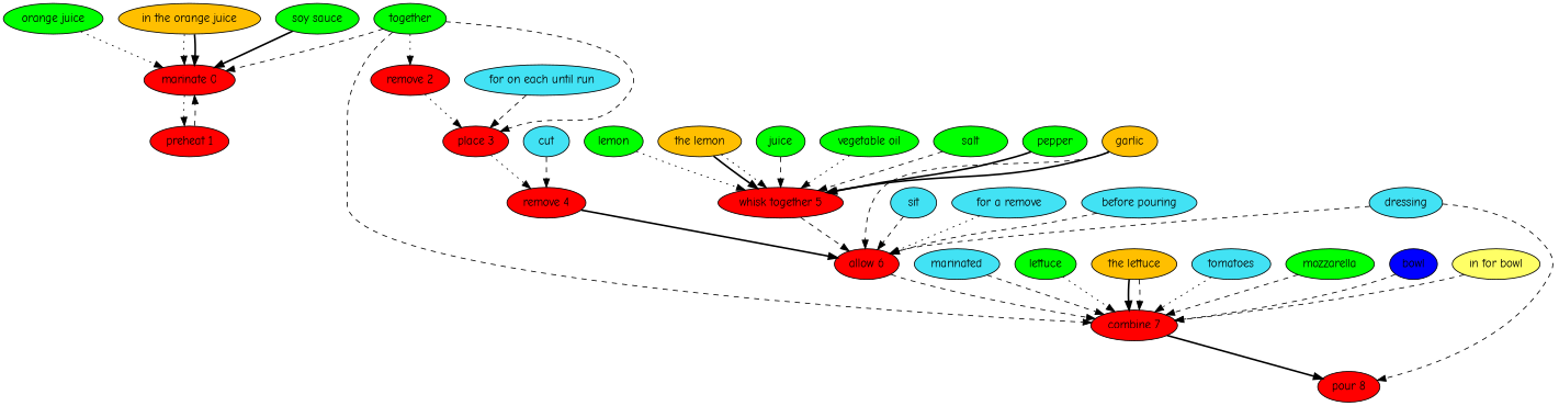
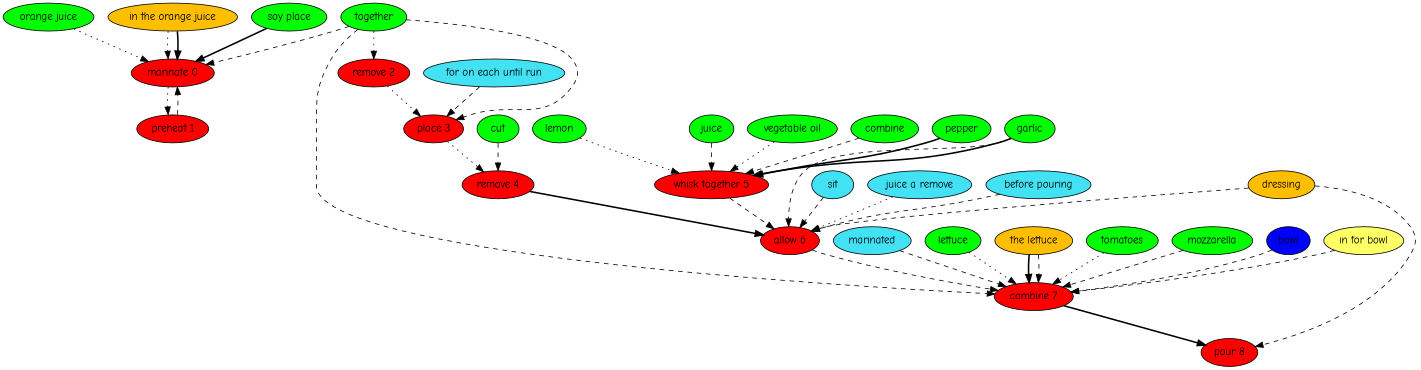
  digraph {
    fontname="Comic Neue"
    node [fillcolor=green fontname="Comic Neue" style=filled]
    edge [fontname="Comic Neue" style=dashed]
    "marinate 0" [fillcolor=red]
    "preheat 1" [fillcolor=red]
    n3 [label=together]
    "remove 2" [fillcolor=red]
    "place 3" [fillcolor=red]
    "combine 7" [fillcolor=red]
    "remove 4" [fillcolor=red]
    "pour 8" [fillcolor=red]
    "orange juice"
    "in the orange juice" [fillcolor="#FFBF00"]
-   "soy sauce"
+   "soy sauce" [label="soy place"]
    "allow 6" [fillcolor=red]
    "for on each until run" [fillcolor="#42e2f4"]
-   cut [fillcolor="#42e2f4"]
+   cut
    "whisk together 5" [fillcolor=red]
    lemon
-   "the lemon" [fillcolor="#FFBF00"]
    juice
    "vegetable oil"
-   salt
+   salt [label=combine]
    pepper
-   garlic [fillcolor="#FFBF00"]
+   garlic
    sit [fillcolor="#42e2f4"]
-   dressing [fillcolor="#42e2f4"]
-   "for a remove" [fillcolor="#42e2f4"]
+   dressing [fillcolor="#FFBF00"]
+   "for a remove" [fillcolor="#42e2f4" label="juice a remove"]
    "before pouring" [fillcolor="#42e2f4"]
    marinated [fillcolor="#42e2f4"]
    lettuce
    "the lettuce" [fillcolor="#FFBF00"]
-   tomatoes [fillcolor="#42e2f4"]
+   tomatoes
    mozzarella
    bowl [fillcolor="#0000ff"]
    n33 [fillcolor="#ffff66" label="in for bowl"]
    "marinate 0" -> "preheat 1" [style=dotted]
    "preheat 1" -> "marinate 0"
    n3 -> "marinate 0"
    n3 -> "remove 2" [style=dotted]
    n3 -> "place 3"
    n3 -> "combine 7"
    "remove 2" -> "place 3" [style=dotted]
    "place 3" -> "remove 4" [style=dotted]
    "combine 7" -> "pour 8" [style=bold]
    "remove 4" -> "allow 6" [style=bold]
    "orange juice" -> "marinate 0" [style=dotted]
    "in the orange juice" -> "marinate 0" [style=dotted]
    "in the orange juice" -> "marinate 0" [style=bold]
    "soy sauce" -> "marinate 0" [style=bold]
    "allow 6" -> "combine 7"
    "for on each until run" -> "place 3"
    cut -> "remove 4"
    "whisk together 5" -> "allow 6"
    lemon -> "whisk together 5" [style=dotted]
-   "the lemon" -> "whisk together 5" [style=bold]
-   "the lemon" -> "whisk together 5" [style=dotted]
    juice -> "whisk together 5"
    "vegetable oil" -> "whisk together 5" [style=dotted]
    salt -> "whisk together 5"
    pepper -> "whisk together 5" [style=bold]
    garlic -> "allow 6"
    garlic -> "whisk together 5" [style=bold]
    sit -> "allow 6"
    dressing -> "pour 8"
    dressing -> "allow 6"
    "for a remove" -> "allow 6" [style=dotted]
    "before pouring" -> "allow 6"
    marinated -> "combine 7"
    lettuce -> "combine 7" [style=dotted]
    "the lettuce" -> "combine 7" [style=bold]
    "the lettuce" -> "combine 7"
    tomatoes -> "combine 7" [style=dotted]
    mozzarella -> "combine 7"
    bowl -> "combine 7"
    n33 -> "combine 7"
  }
